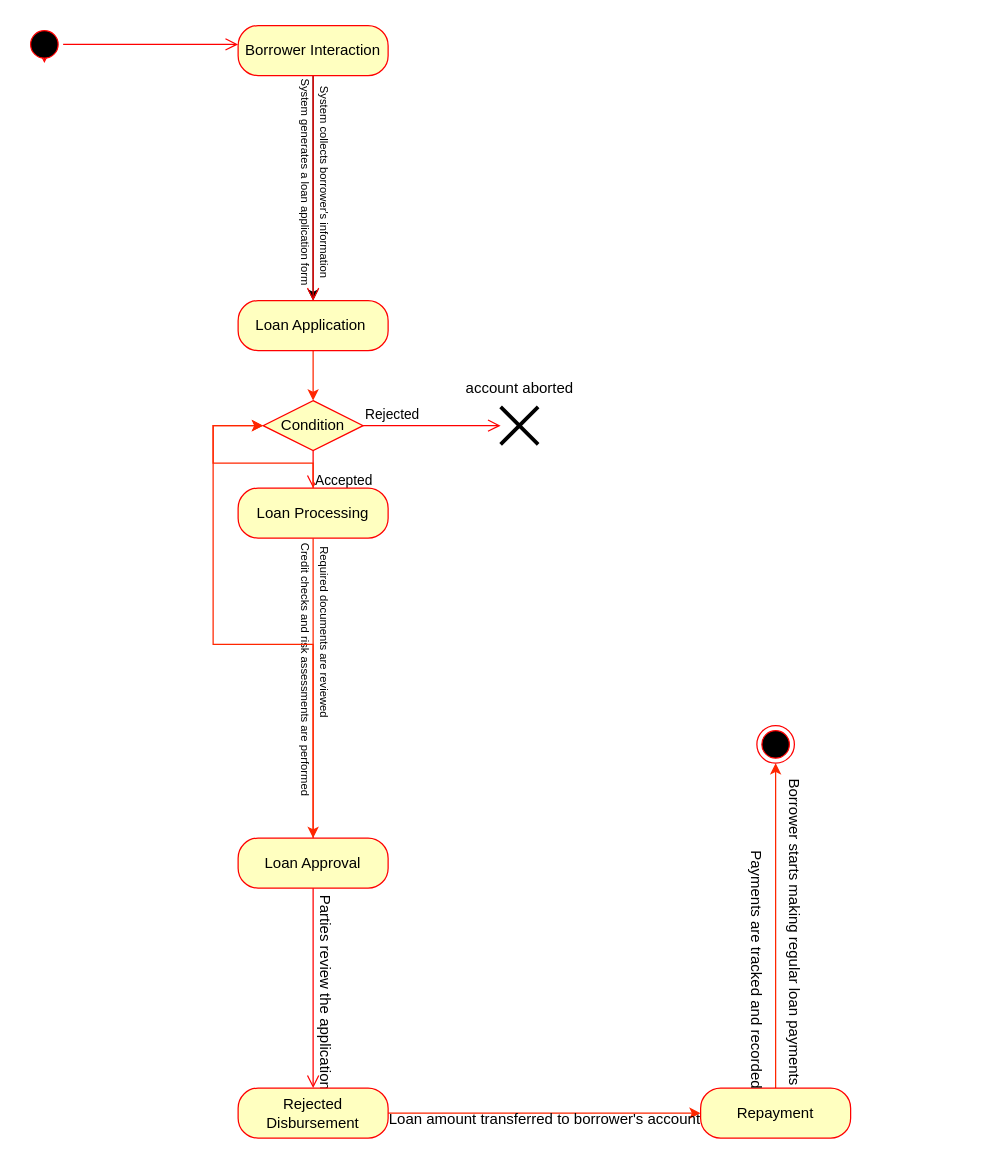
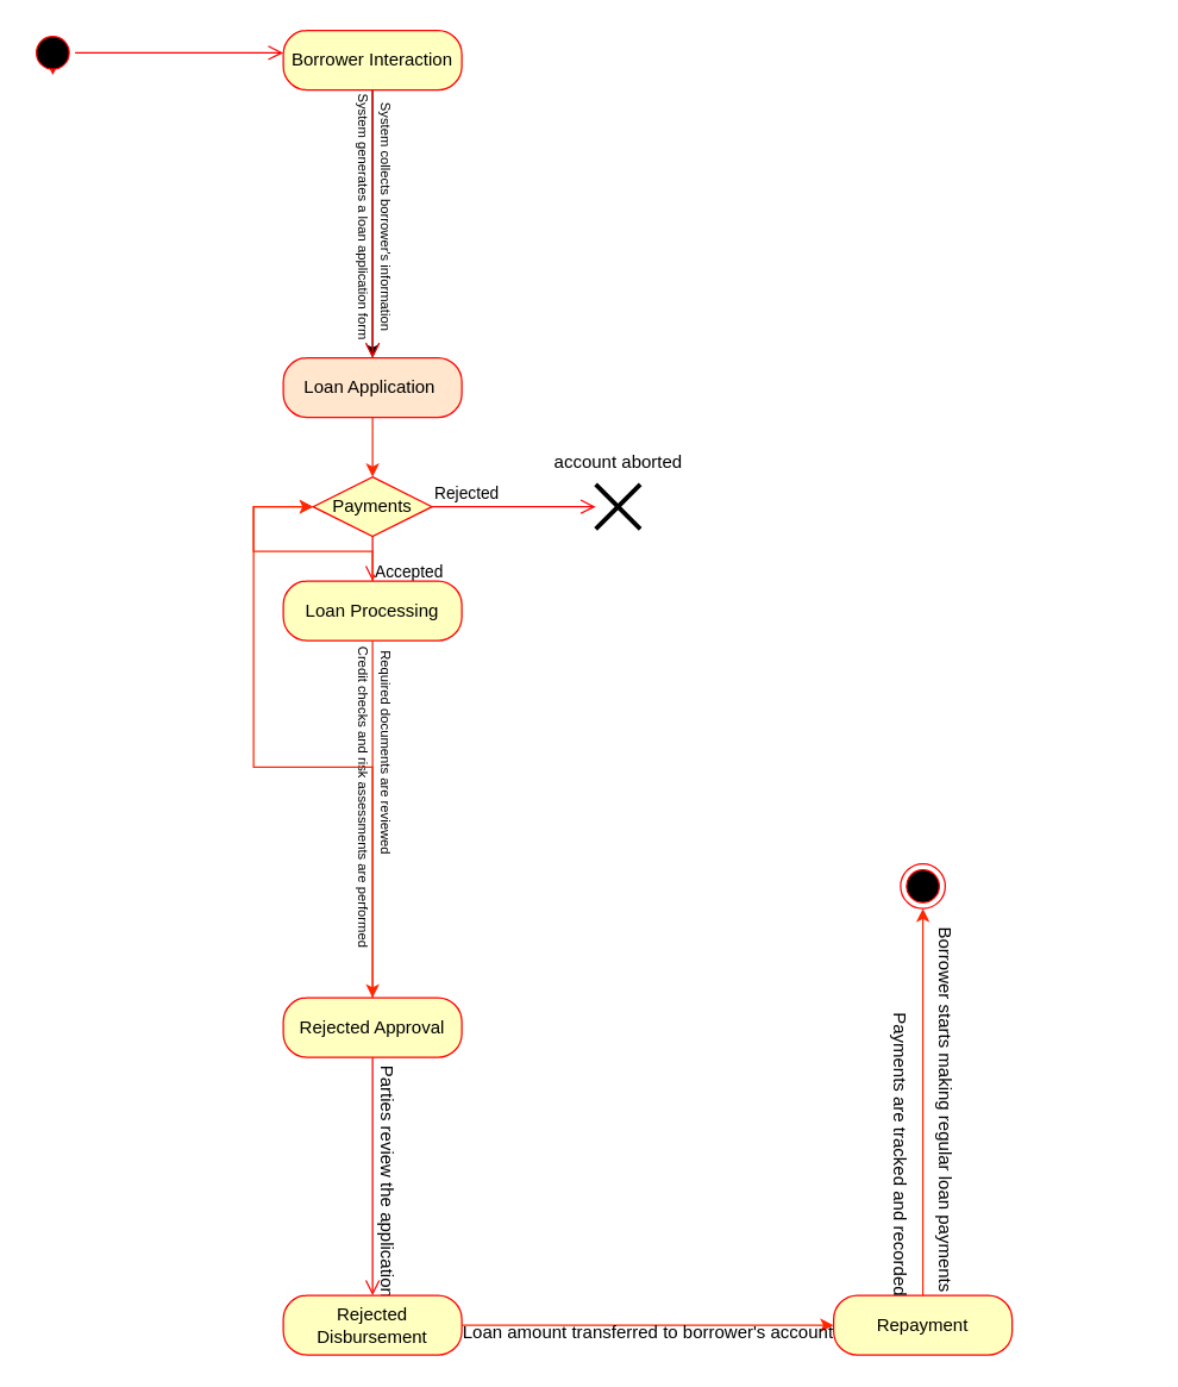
  <mxCell id="0" />
  <mxCell id="1" parent="0" />
  <mxCell id="2" value="" style="edgeStyle=orthogonalEdgeStyle;html=1;verticalAlign=bottom;endArrow=open;endSize=8;strokeColor=#ff0000;rounded=0;" edge="1" source="4" parent="1"><mxGeometry relative="1" as="geometry"><mxPoint x="190" y="35" as="targetPoint" /><mxPoint x="40" y="30" as="sourcePoint" /></mxGeometry></mxCell>
  <mxCell id="3" value="" style="edgeStyle=orthogonalEdgeStyle;html=1;verticalAlign=bottom;endArrow=open;endSize=8;strokeColor=#ff0000;rounded=0;" edge="1" parent="1" target="4"><mxGeometry relative="1" as="geometry"><mxPoint x="370" y="30" as="targetPoint" /><mxPoint x="40" y="30" as="sourcePoint" /></mxGeometry></mxCell>
  <mxCell id="4" value="" style="ellipse;html=1;shape=startState;fillColor=#000000;strokeColor=#ff0000;" vertex="1" parent="1"><mxGeometry x="20" y="20" width="30" height="30" as="geometry" /></mxCell>
  <mxCell id="5" value="" style="edgeStyle=orthogonalEdgeStyle;rounded=0;orthogonalLoop=1;jettySize=auto;html=1;" edge="1" parent="1" source="6" target="9"><mxGeometry relative="1" as="geometry" /></mxCell>
  <mxCell id="6" value="Borrower Interaction" style="rounded=1;whiteSpace=wrap;html=1;arcSize=40;fontColor=#000000;fillColor=#ffffc0;strokeColor=#ff0000;" vertex="1" parent="1"><mxGeometry x="190" y="20" width="120" height="40" as="geometry" /></mxCell>
  <mxCell id="7" value="" style="edgeStyle=orthogonalEdgeStyle;html=1;verticalAlign=bottom;endArrow=open;endSize=8;strokeColor=#ff0000;rounded=0;" edge="1" source="6" parent="1" target="9"><mxGeometry relative="1" as="geometry"><mxPoint x="250" y="120" as="targetPoint" /></mxGeometry></mxCell>
  <mxCell id="8" value="" style="edgeStyle=orthogonalEdgeStyle;rounded=0;orthogonalLoop=1;jettySize=auto;html=1;fillColor=#f8cecc;strokeColor=#ff2600;" edge="1" parent="1" source="9" target="12"><mxGeometry relative="1" as="geometry" /></mxCell>
- <mxCell id="9" value="Loan Application&amp;nbsp;" style="rounded=1;whiteSpace=wrap;html=1;arcSize=40;fontColor=#000000;fillColor=#ffffc0;strokeColor=#ff0000;" vertex="1" parent="1"><mxGeometry x="190" y="240" width="120" height="40" as="geometry" /></mxCell>
+ <mxCell id="9" value="Loan Application&amp;nbsp;" style="rounded=1;whiteSpace=wrap;html=1;arcSize=40;fontColor=#000000;fillColor=#ffe6cc;strokeColor=#ff0000;" vertex="1" parent="1"><mxGeometry x="190" y="240" width="120" height="40" as="geometry" /></mxCell>
  <mxCell id="10" value="&lt;font style=&quot;font-size: 9px;&quot;&gt;System collects borrower's information&lt;/font&gt;" style="text;html=1;align=center;verticalAlign=middle;resizable=0;points=[];autosize=1;strokeColor=none;fillColor=none;rotation=90;" vertex="1" parent="1"><mxGeometry x="170" y="130" width="180" height="30" as="geometry" /></mxCell>
  <mxCell id="11" value="&lt;font style=&quot;font-size: 9px;&quot;&gt;System generates a loan application form&lt;/font&gt;" style="text;html=1;align=center;verticalAlign=middle;resizable=0;points=[];autosize=1;strokeColor=none;fillColor=none;rotation=90;" vertex="1" parent="1"><mxGeometry x="150" y="130" width="190" height="30" as="geometry" /></mxCell>
- <mxCell id="12" value="Condition" style="rhombus;whiteSpace=wrap;html=1;fontColor=#000000;fillColor=#ffffc0;strokeColor=#ff0000;" vertex="1" parent="1"><mxGeometry x="210" y="320" width="80" height="40" as="geometry" /></mxCell>
+ <mxCell id="12" value="Payments" style="rhombus;whiteSpace=wrap;html=1;fontColor=#000000;fillColor=#ffffc0;strokeColor=#ff0000;" vertex="1" parent="1"><mxGeometry x="210" y="320" width="80" height="40" as="geometry" /></mxCell>
  <mxCell id="13" value="Rejected" style="edgeStyle=orthogonalEdgeStyle;html=1;align=left;verticalAlign=bottom;endArrow=open;endSize=8;strokeColor=#ff0000;rounded=0;" edge="1" source="12" parent="1"><mxGeometry x="-1" relative="1" as="geometry"><mxPoint x="400" y="340" as="targetPoint" /></mxGeometry></mxCell>
  <mxCell id="14" value="Accepted" style="edgeStyle=orthogonalEdgeStyle;html=1;align=left;verticalAlign=top;endArrow=open;endSize=8;strokeColor=#ff0000;rounded=0;" edge="1" source="12" parent="1"><mxGeometry x="-0.344" relative="1" as="geometry"><mxPoint x="250" y="390" as="targetPoint" /><mxPoint y="1" as="offset" /></mxGeometry></mxCell>
  <mxCell id="15" value="" style="shape=umlDestroy;whiteSpace=wrap;html=1;strokeWidth=3;targetShapes=umlLifeline;" vertex="1" parent="1"><mxGeometry x="400" y="325" width="30" height="30" as="geometry" /></mxCell>
  <mxCell id="16" value="account aborted" style="text;html=1;align=center;verticalAlign=middle;resizable=0;points=[];autosize=1;strokeColor=none;fillColor=none;" vertex="1" parent="1"><mxGeometry x="355" y="295" width="120" height="30" as="geometry" /></mxCell>
  <mxCell id="17" value="" style="edgeStyle=orthogonalEdgeStyle;rounded=0;orthogonalLoop=1;jettySize=auto;html=1;fillColor=#f8cecc;strokeColor=#ff2600;" edge="1" parent="1" source="19"><mxGeometry relative="1" as="geometry"><mxPoint x="250" y="670" as="targetPoint" /></mxGeometry></mxCell>
  <mxCell id="18" value="" style="edgeStyle=orthogonalEdgeStyle;rounded=0;orthogonalLoop=1;jettySize=auto;html=1;entryX=0;entryY=0.5;entryDx=0;entryDy=0;strokeColor=#ff2600;" edge="1" parent="1" source="19" target="12"><mxGeometry relative="1" as="geometry"><mxPoint x="110" y="410" as="targetPoint" /></mxGeometry></mxCell>
  <mxCell id="19" value="Loan Processing" style="rounded=1;whiteSpace=wrap;html=1;arcSize=40;fontColor=#000000;fillColor=#ffffc0;strokeColor=#ff0000;" vertex="1" parent="1"><mxGeometry x="190" y="390" width="120" height="40" as="geometry" /></mxCell>
  <mxCell id="20" value="&lt;font style=&quot;font-size: 9px;&quot;&gt;Credit checks and risk assessments are performed&lt;/font&gt;" style="text;html=1;align=center;verticalAlign=middle;resizable=0;points=[];autosize=1;strokeColor=none;fillColor=none;rotation=90;" vertex="1" parent="1"><mxGeometry x="130" y="520" width="230" height="30" as="geometry" /></mxCell>
  <mxCell id="21" value="&lt;font style=&quot;font-size: 9px;&quot;&gt;Required documents are reviewed&lt;/font&gt;" style="text;html=1;align=center;verticalAlign=middle;resizable=0;points=[];autosize=1;strokeColor=none;fillColor=none;rotation=90;" vertex="1" parent="1"><mxGeometry x="180" y="490" width="160" height="30" as="geometry" /></mxCell>
  <mxCell id="22" value="" style="edgeStyle=orthogonalEdgeStyle;rounded=0;orthogonalLoop=1;jettySize=auto;html=1;entryX=0;entryY=0.5;entryDx=0;entryDy=0;strokeColor=#ff2600;" edge="1" parent="1" source="23" target="12"><mxGeometry relative="1" as="geometry"><mxPoint x="110" y="690" as="targetPoint" /></mxGeometry></mxCell>
- <mxCell id="23" value="Loan Approval" style="rounded=1;whiteSpace=wrap;html=1;arcSize=40;fontColor=#000000;fillColor=#ffffc0;strokeColor=#ff0000;" vertex="1" parent="1"><mxGeometry x="190" y="670" width="120" height="40" as="geometry" /></mxCell>
+ <mxCell id="23" value="Rejected Approval" style="rounded=1;whiteSpace=wrap;html=1;arcSize=40;fontColor=#000000;fillColor=#ffffc0;strokeColor=#ff0000;" vertex="1" parent="1"><mxGeometry x="190" y="670" width="120" height="40" as="geometry" /></mxCell>
  <mxCell id="24" value="" style="edgeStyle=orthogonalEdgeStyle;html=1;verticalAlign=bottom;endArrow=open;endSize=8;strokeColor=#ff0000;rounded=0;" edge="1" source="23" parent="1"><mxGeometry relative="1" as="geometry"><mxPoint x="250" y="870" as="targetPoint" /><Array as="points"><mxPoint x="250" y="730" /><mxPoint x="250" y="730" /></Array></mxGeometry></mxCell>
  <mxCell id="25" value="Parties review the application&amp;nbsp;" style="text;html=1;align=center;verticalAlign=middle;resizable=0;points=[];autosize=1;strokeColor=none;fillColor=none;rotation=90;" vertex="1" parent="1"><mxGeometry x="170" y="780" width="180" height="30" as="geometry" /></mxCell>
  <mxCell id="26" value="" style="edgeStyle=orthogonalEdgeStyle;rounded=0;orthogonalLoop=1;jettySize=auto;html=1;strokeColor=#ff2600;" edge="1" parent="1" source="27"><mxGeometry relative="1" as="geometry"><mxPoint x="560" y="890" as="targetPoint" /></mxGeometry></mxCell>
  <mxCell id="27" value="Rejected Disbursement" style="rounded=1;whiteSpace=wrap;html=1;arcSize=40;fontColor=#000000;fillColor=#ffffc0;strokeColor=#ff0000;" vertex="1" parent="1"><mxGeometry x="190" y="870" width="120" height="40" as="geometry" /></mxCell>
  <mxCell id="28" value="Loan amount transferred to borrower's account" style="text;html=1;align=center;verticalAlign=middle;resizable=0;points=[];autosize=1;strokeColor=none;fillColor=none;" vertex="1" parent="1"><mxGeometry x="300" y="880" width="270" height="30" as="geometry" /></mxCell>
  <mxCell id="29" value="" style="edgeStyle=orthogonalEdgeStyle;rounded=0;orthogonalLoop=1;jettySize=auto;html=1;strokeColor=#ff2600;" edge="1" parent="1" source="30"><mxGeometry relative="1" as="geometry"><mxPoint x="620" y="610" as="targetPoint" /></mxGeometry></mxCell>
  <mxCell id="30" value="Repayment" style="rounded=1;whiteSpace=wrap;html=1;arcSize=40;fontColor=#000000;fillColor=#ffffc0;strokeColor=#ff0000;" vertex="1" parent="1"><mxGeometry x="560" y="870" width="120" height="40" as="geometry" /></mxCell>
  <mxCell id="31" value="Borrower starts making regular loan payments" style="text;html=1;align=center;verticalAlign=middle;resizable=0;points=[];autosize=1;strokeColor=none;fillColor=none;rotation=90;" vertex="1" parent="1"><mxGeometry x="500" y="730" width="270" height="30" as="geometry" /></mxCell>
  <mxCell id="32" value="Payments are tracked and recorded" style="text;html=1;align=center;verticalAlign=middle;resizable=0;points=[];autosize=1;strokeColor=none;fillColor=none;rotation=90;" vertex="1" parent="1"><mxGeometry x="500" y="760" width="210" height="30" as="geometry" /></mxCell>
  <mxCell id="33" value="" style="ellipse;html=1;shape=endState;fillColor=#000000;strokeColor=#ff0000;" vertex="1" parent="1"><mxGeometry x="605" y="580" width="30" height="30" as="geometry" /></mxCell>
